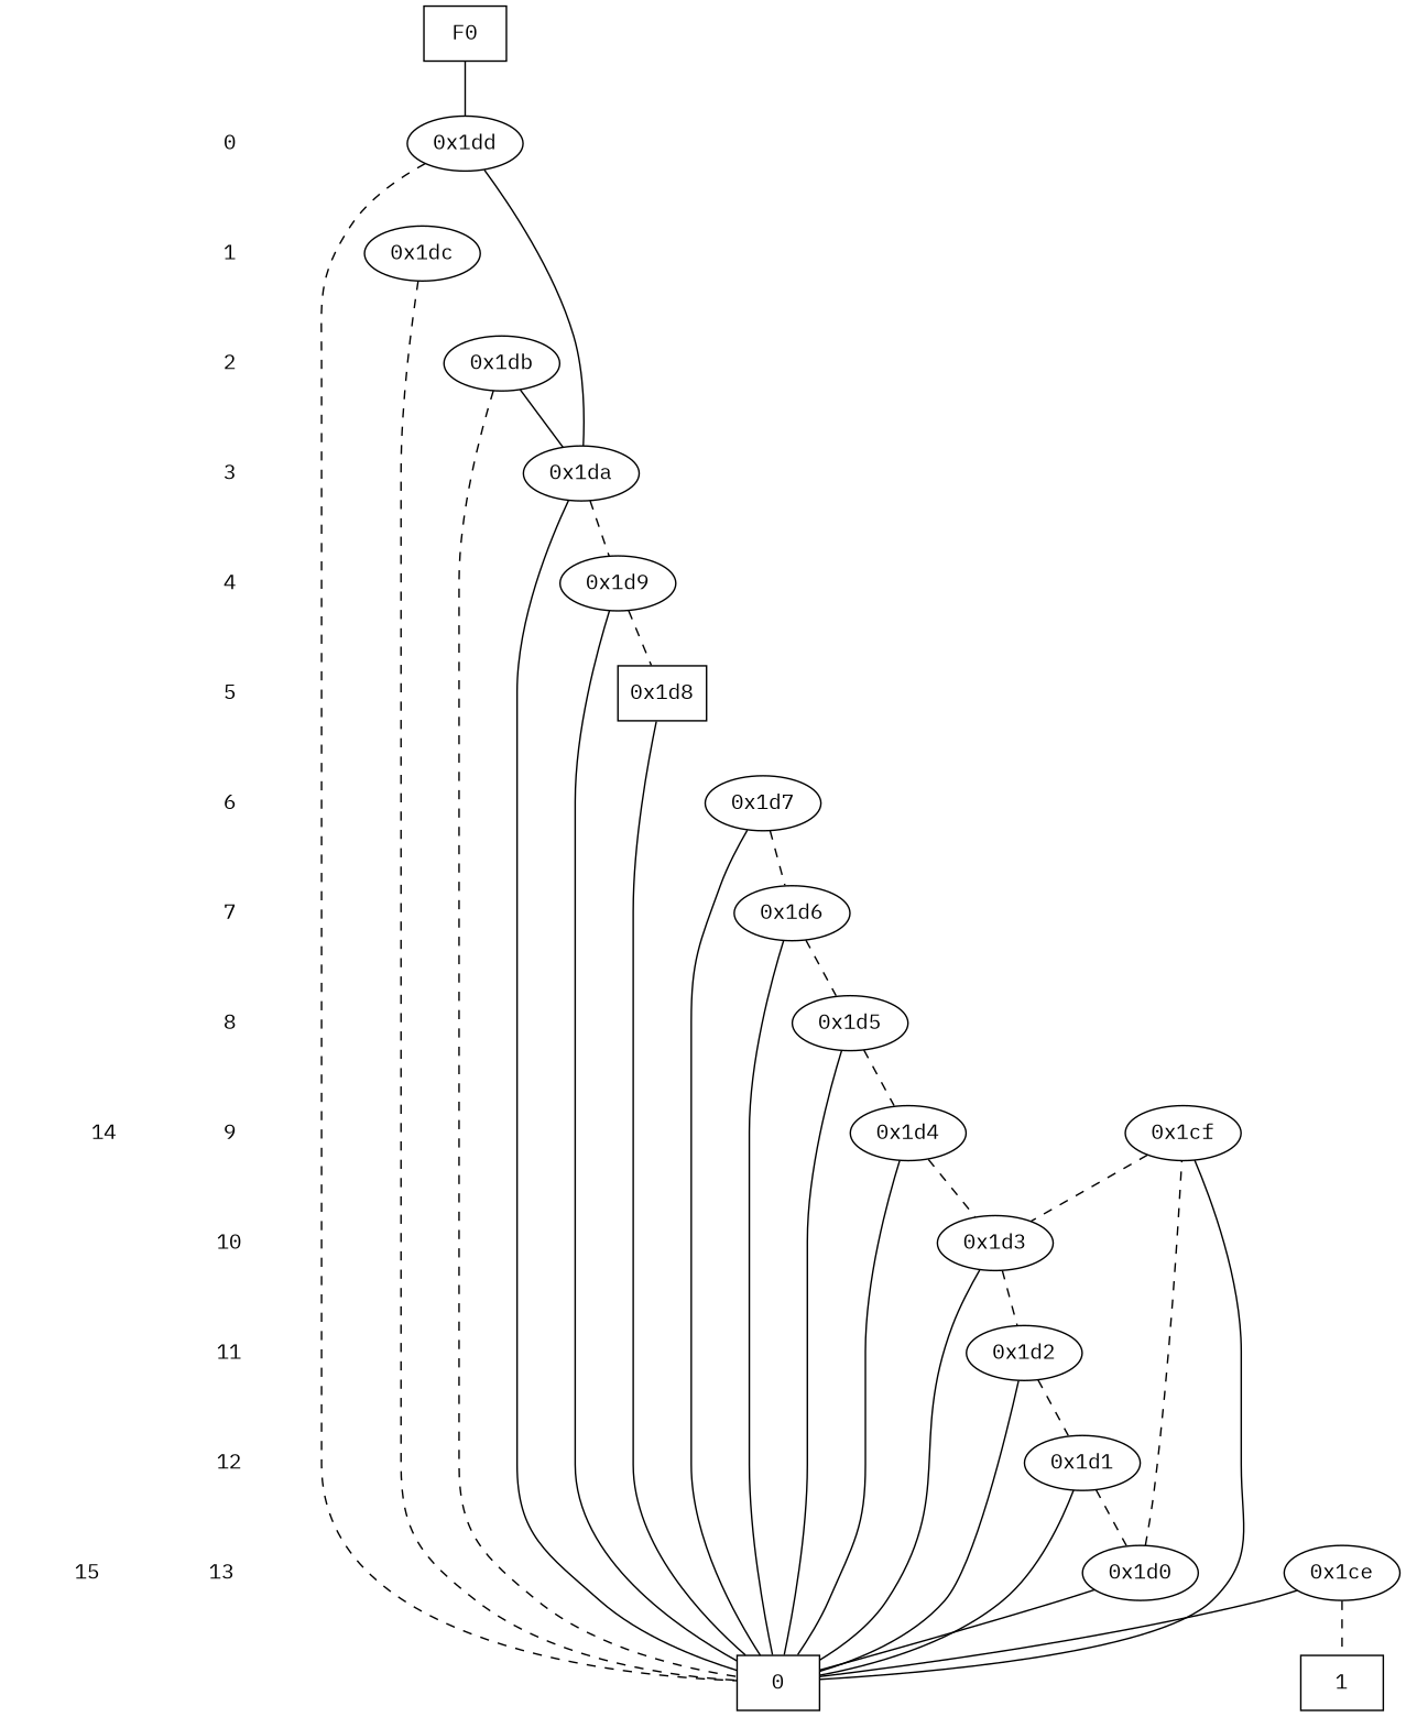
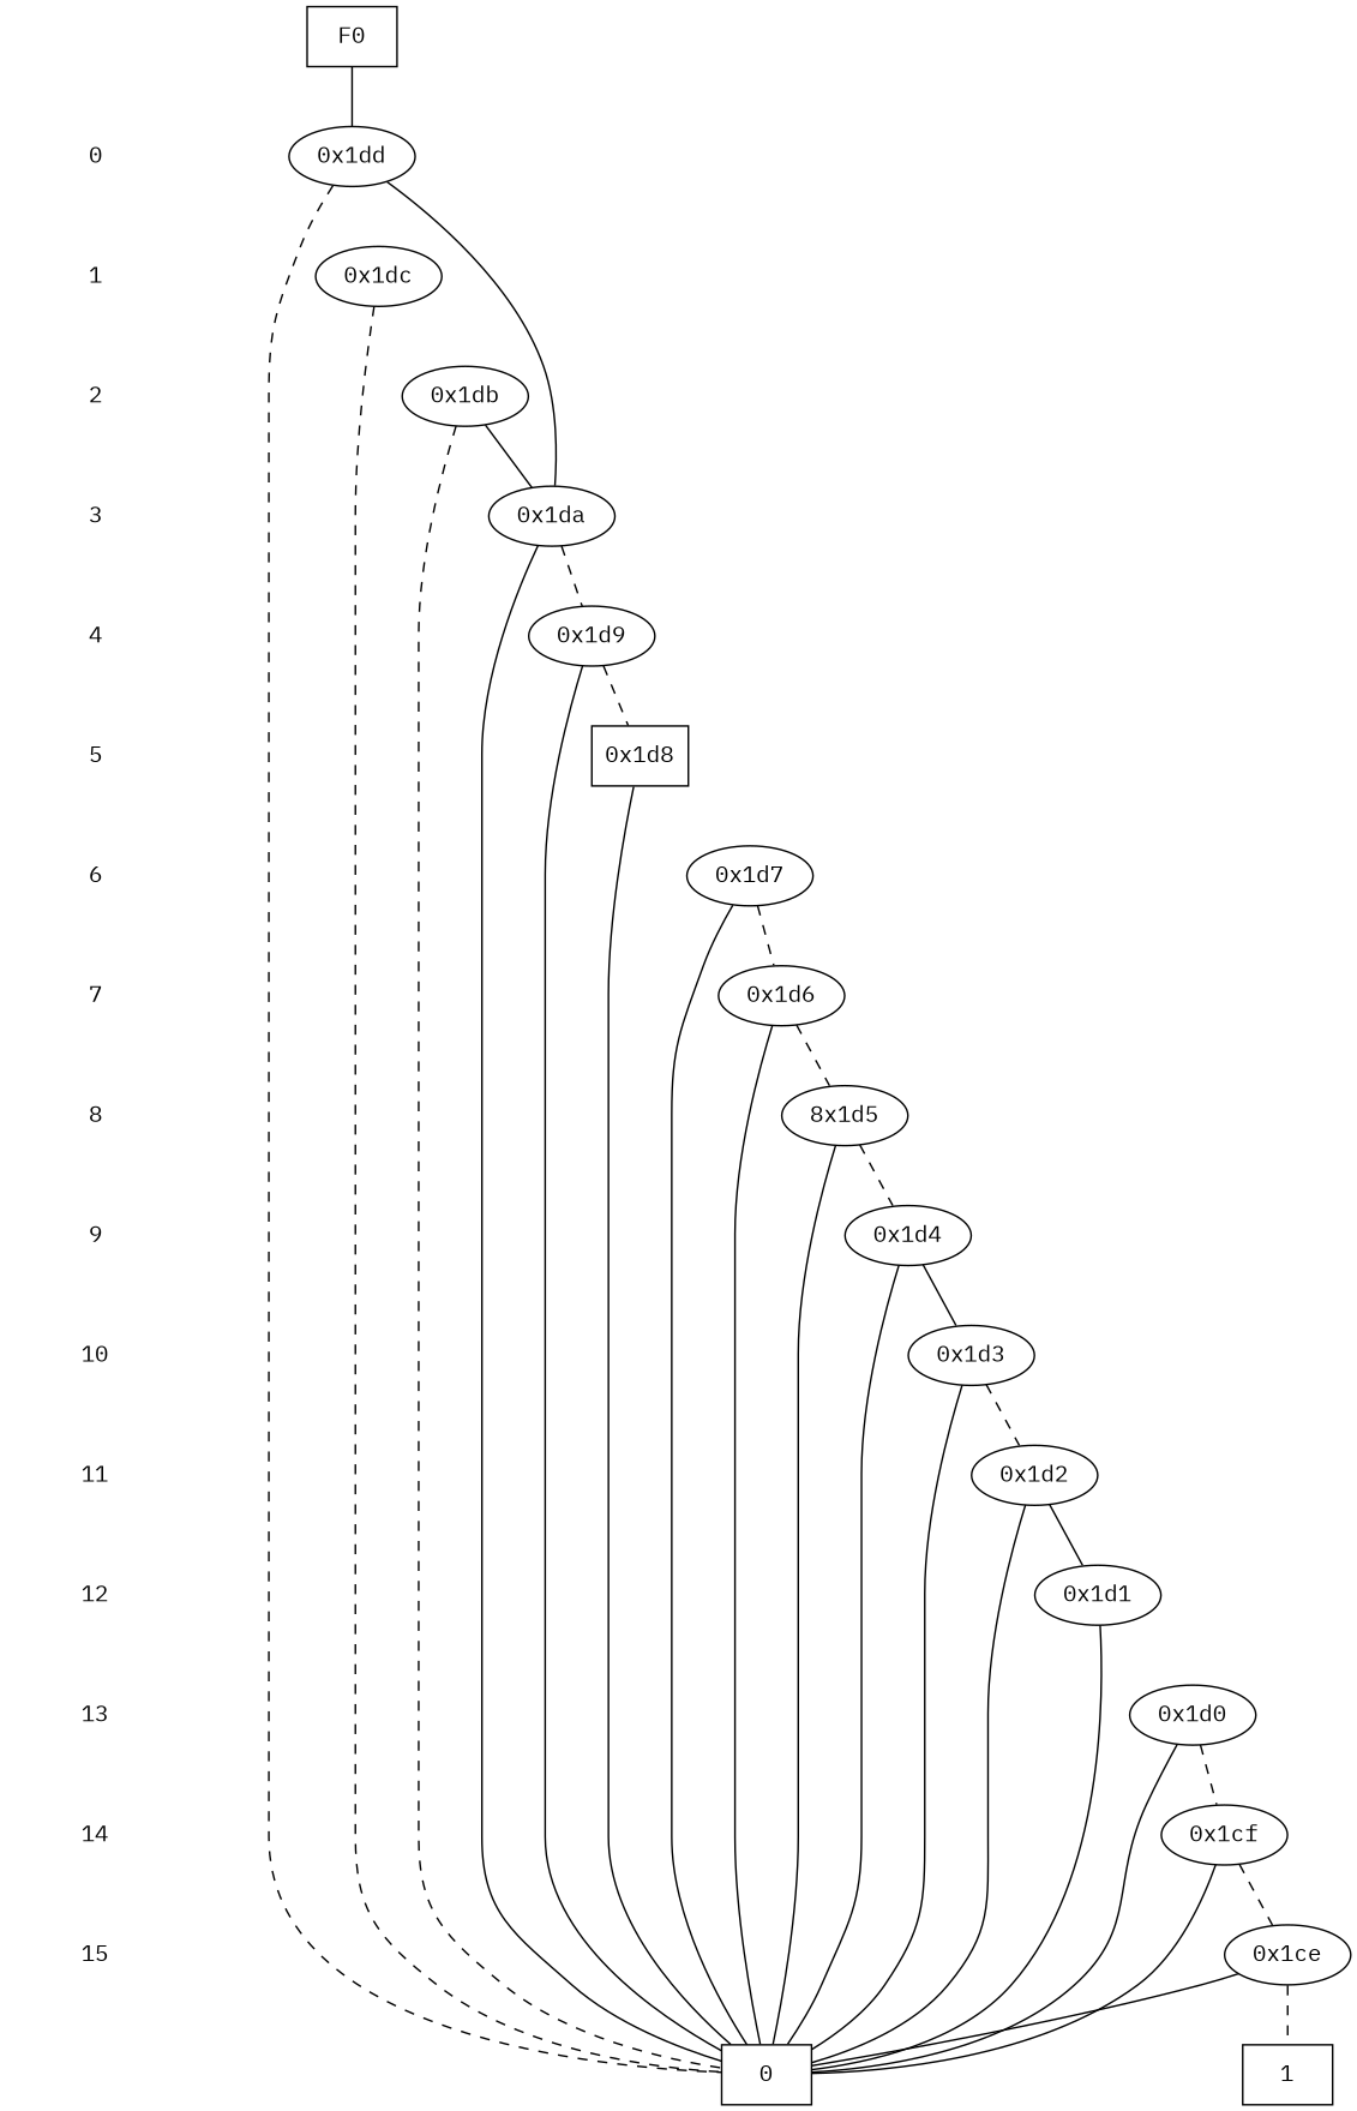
  digraph {
    fontname="IBM Plex Mono"
    node [fontname="IBM Plex Mono" shape=plaintext]
    edge [dir=none fontname="IBM Plex Mono" style=invis]
    "CONST NODES" [style=invis]
    " 0 "
    " 1 "
    " 2 "
    " 3 "
    " 4 "
    " 5 "
    " 6 "
    " 7 "
    " 8 "
    " 9 "
    " 10 "
    " 11 "
    " 12 "
    " 13 "
    " 14 "
    " 15 "
    F0 [shape=box]
    "0x1dd" [shape=""]
    "0x1dc" [shape=""]
    "0x1db" [shape=""]
    "0x1da" [shape=""]
    "0x1d9" [shape=""]
    "0x1d8" [shape=box]
    "0x1d7" [shape=""]
    "0x1d6" [shape=""]
-   "0x1d5" [shape=""]
+   "0x1d5" [label="8x1d5" shape=""]
    "0x1d4" [shape=""]
    "0x1d3" [shape=""]
    "0x1d2" [shape=""]
    "0x1d1" [shape=""]
    "0x1d0" [shape=""]
    "0x1cf" [shape=""]
    "0x1ce" [shape=""]
    n35 [label=0 shape=box]
    n36 [label=1 shape=box]
    subgraph sub_1 {
      "CONST NODES"
      " 0 "
      " 1 "
      " 2 "
      " 3 "
      " 4 "
      " 5 "
      " 6 "
      " 7 "
      " 8 "
      " 9 "
      " 10 "
      " 11 "
      " 12 "
      " 13 "
      " 14 "
      " 15 "
    }
    subgraph sub_2 {
      rank=same
      F0
    }
    subgraph sub_3 {
      rank=same
      " 0 "
      "0x1dd"
    }
    subgraph sub_4 {
      rank=same
      " 1 "
      "0x1dc"
    }
    subgraph sub_5 {
      rank=same
      " 2 "
      "0x1db"
    }
    subgraph sub_6 {
      rank=same
      " 3 "
      "0x1da"
    }
    subgraph sub_7 {
      rank=same
      " 4 "
      "0x1d9"
    }
    subgraph sub_8 {
      rank=same
      " 5 "
      "0x1d8"
    }
    subgraph sub_9 {
      rank=same
      " 6 "
      "0x1d7"
    }
    subgraph sub_10 {
      rank=same
      " 7 "
      "0x1d6"
    }
    subgraph sub_11 {
      rank=same
      " 8 "
      "0x1d5"
    }
    subgraph sub_12 {
      rank=same
      " 9 "
      "0x1d4"
    }
    subgraph sub_13 {
      rank=same
      " 10 "
      "0x1d3"
    }
    subgraph sub_14 {
      rank=same
      " 11 "
      "0x1d2"
    }
    subgraph sub_15 {
      rank=same
      " 12 "
      "0x1d1"
    }
    subgraph sub_16 {
      rank=same
      " 13 "
      "0x1d0"
    }
    subgraph sub_17 {
      rank=same
      " 14 "
      "0x1cf"
    }
    subgraph sub_18 {
      rank=same
      " 15 "
      "0x1ce"
    }
    subgraph sub_19 {
      rank=same
      "CONST NODES"
      subgraph sub_20 {
        rank=same
        n35
        n36
      }
    }
    " 0 " -> " 1 "
    " 1 " -> " 2 "
    " 2 " -> " 3 "
    " 3 " -> " 4 "
    " 4 " -> " 5 "
    " 5 " -> " 6 "
    " 6 " -> " 7 "
    " 7 " -> " 8 "
    " 8 " -> " 9 "
    " 9 " -> " 10 "
    " 10 " -> " 11 "
    " 11 " -> " 12 "
    " 12 " -> " 13 "
    " 13 " -> " 14 "
    " 14 " -> " 15 "
    " 15 " -> "CONST NODES"
    F0 -> "0x1dd" [style=solid]
    "0x1dd" -> "0x1da" [style=""]
    "0x1dd" -> n35 [style=dashed]
    "0x1dc" -> n35 [style=dashed]
    "0x1db" -> "0x1da" [style=""]
    "0x1db" -> n35 [style=dashed]
    "0x1da" -> "0x1d9" [style=dashed]
    "0x1da" -> n35 [style=""]
    "0x1d9" -> "0x1d8" [style=dashed]
    "0x1d9" -> n35 [style=""]
    "0x1d8" -> n35 [style=""]
    "0x1d7" -> "0x1d6" [style=dashed]
    "0x1d7" -> n35 [style=""]
    "0x1d6" -> "0x1d5" [style=dashed]
    "0x1d6" -> n35 [style=""]
    "0x1d5" -> "0x1d4" [style=dashed]
    "0x1d5" -> n35 [style=""]
-   "0x1d4" -> "0x1d3" [style=dashed]
+   "0x1d4" -> "0x1d3" [style=solid]
    "0x1d4" -> n35 [style=""]
    "0x1d3" -> "0x1d2" [style=dashed]
    "0x1d3" -> n35 [style=""]
-   "0x1d2" -> "0x1d1" [style=dashed]
+   "0x1d2" -> "0x1d1" [style=solid]
    "0x1d2" -> n35 [style=""]
-   "0x1d1" -> "0x1d0" [style=dashed]
    "0x1d1" -> n35 [style=""]
    "0x1d0" -> "0x1cf" [style=dashed]
    "0x1d0" -> n35 [style=""]
-   "0x1cf" -> "0x1d3" [style=dashed]
+   "0x1cf" -> "0x1ce" [style=dashed]
    "0x1cf" -> n35 [style=""]
    "0x1ce" -> n35 [style=""]
    "0x1ce" -> n36 [style=dashed]
  }
